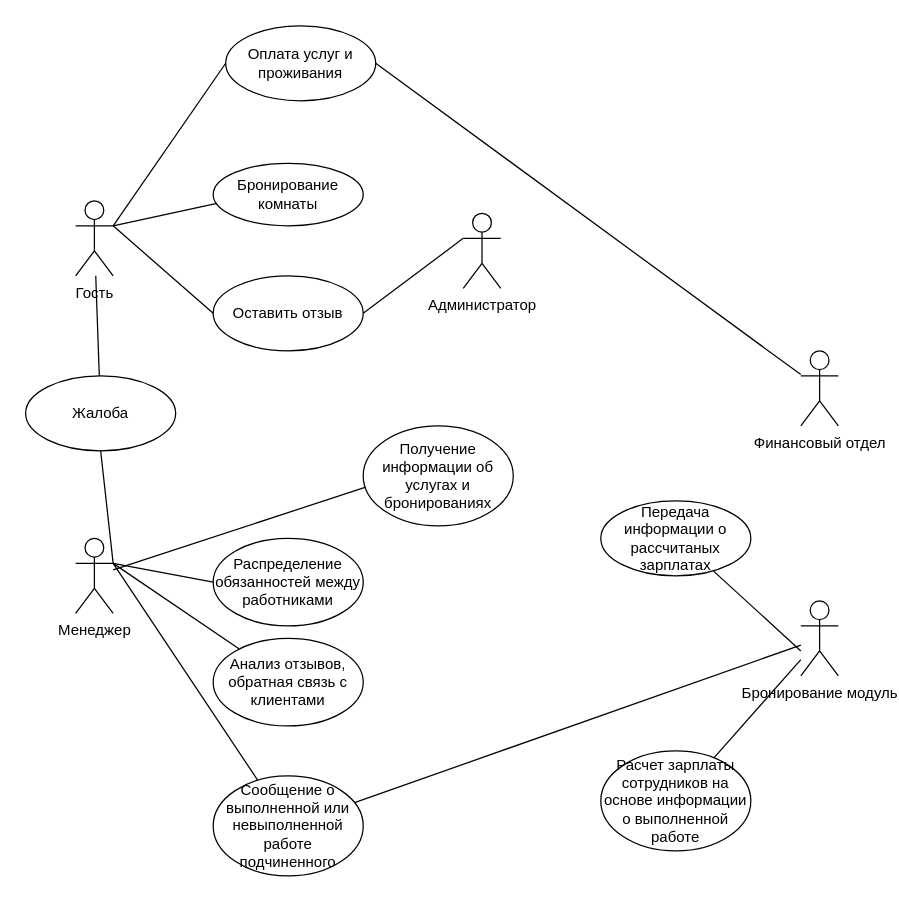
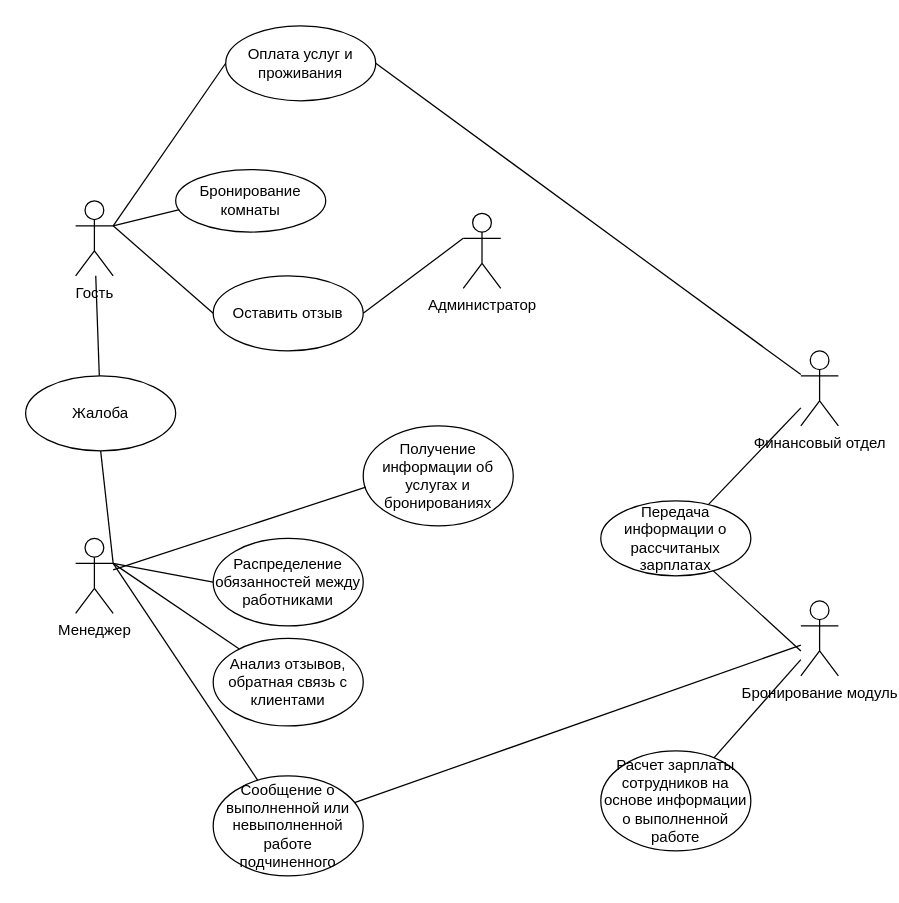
  <mxCell id="0" />
  <mxCell id="1" parent="0" />
  <mxCell id="2" value="Гость" style="shape=umlActor;verticalLabelPosition=bottom;verticalAlign=top;html=1;outlineConnect=0;" vertex="1" parent="1"><mxGeometry x="60" y="160" width="30" height="60" as="geometry" /></mxCell>
  <mxCell id="3" value="Администратор&lt;div&gt;&lt;br&gt;&lt;/div&gt;&lt;div&gt;&lt;br&gt;&lt;/div&gt;" style="shape=umlActor;verticalLabelPosition=bottom;verticalAlign=top;html=1;outlineConnect=0;" vertex="1" parent="1"><mxGeometry x="370" y="170" width="30" height="60" as="geometry" /></mxCell>
- <mxCell id="4" value="Бронирование комнаты" style="ellipse;whiteSpace=wrap;html=1;" vertex="1" parent="1"><mxGeometry x="170" y="130" width="120" height="50" as="geometry" /></mxCell>
+ <mxCell id="4" value="Бронирование комнаты" style="ellipse;whiteSpace=wrap;html=1;" vertex="1" parent="1"><mxGeometry x="140" y="135" width="120" height="50" as="geometry" /></mxCell>
  <mxCell id="5" value="Оплата услуг и проживания" style="ellipse;whiteSpace=wrap;html=1;" vertex="1" parent="1"><mxGeometry x="180" y="20" width="120" height="60" as="geometry" /></mxCell>
  <mxCell id="6" value="Оставить отзыв" style="ellipse;whiteSpace=wrap;html=1;" vertex="1" parent="1"><mxGeometry x="170" y="220" width="120" height="60" as="geometry" /></mxCell>
  <mxCell id="7" value="" style="endArrow=none;html=1;rounded=0;entryX=0.025;entryY=0.64;entryDx=0;entryDy=0;entryPerimeter=0;" edge="1" parent="1" target="4"><mxGeometry width="50" height="50" relative="1" as="geometry"><mxPoint x="90" y="180" as="sourcePoint" /><mxPoint x="450" y="390" as="targetPoint" /></mxGeometry></mxCell>
  <mxCell id="8" value="" style="endArrow=none;html=1;rounded=0;entryX=0;entryY=0.5;entryDx=0;entryDy=0;" edge="1" parent="1" target="5"><mxGeometry width="50" height="50" relative="1" as="geometry"><mxPoint x="90" y="180" as="sourcePoint" /><mxPoint x="450" y="390" as="targetPoint" /></mxGeometry></mxCell>
  <mxCell id="9" value="" style="endArrow=none;html=1;rounded=0;exitX=1;exitY=0.333;exitDx=0;exitDy=0;exitPerimeter=0;entryX=0;entryY=0.5;entryDx=0;entryDy=0;" edge="1" parent="1" source="2" target="6"><mxGeometry width="50" height="50" relative="1" as="geometry"><mxPoint x="400" y="440" as="sourcePoint" /><mxPoint x="450" y="390" as="targetPoint" /></mxGeometry></mxCell>
  <mxCell id="10" value="" style="endArrow=none;html=1;rounded=0;exitX=1;exitY=0.5;exitDx=0;exitDy=0;" edge="1" parent="1" source="5" target="28"><mxGeometry width="50" height="50" relative="1" as="geometry"><mxPoint x="400" y="440" as="sourcePoint" /><mxPoint x="440" y="80" as="targetPoint" /></mxGeometry></mxCell>
  <mxCell id="11" value="" style="endArrow=none;html=1;rounded=0;exitX=1;exitY=0.5;exitDx=0;exitDy=0;" edge="1" parent="1" source="6"><mxGeometry width="50" height="50" relative="1" as="geometry"><mxPoint x="400" y="440" as="sourcePoint" /><mxPoint x="370" y="190" as="targetPoint" /></mxGeometry></mxCell>
  <mxCell id="12" value="Менеджер" style="shape=umlActor;verticalLabelPosition=bottom;verticalAlign=top;html=1;outlineConnect=0;" vertex="1" parent="1"><mxGeometry x="60" y="430" width="30" height="60" as="geometry" /></mxCell>
  <mxCell id="13" value="Получение информации об услугах и бронированиях" style="ellipse;whiteSpace=wrap;html=1;" vertex="1" parent="1"><mxGeometry x="290" y="340" width="120" height="80" as="geometry" /></mxCell>
  <mxCell id="14" value="" style="endArrow=none;html=1;rounded=0;entryX=0.017;entryY=0.613;entryDx=0;entryDy=0;entryPerimeter=0;" edge="1" parent="1" source="12" target="13"><mxGeometry width="50" height="50" relative="1" as="geometry"><mxPoint x="400" y="440" as="sourcePoint" /><mxPoint x="450" y="390" as="targetPoint" /></mxGeometry></mxCell>
  <mxCell id="15" value="Распределение обязанностей между работниками" style="ellipse;whiteSpace=wrap;html=1;" vertex="1" parent="1"><mxGeometry x="170" y="430" width="120" height="70" as="geometry" /></mxCell>
  <mxCell id="16" value="" style="endArrow=none;html=1;rounded=0;exitX=1;exitY=0.333;exitDx=0;exitDy=0;exitPerimeter=0;entryX=0;entryY=0.5;entryDx=0;entryDy=0;" edge="1" parent="1" source="12" target="15"><mxGeometry width="50" height="50" relative="1" as="geometry"><mxPoint x="400" y="440" as="sourcePoint" /><mxPoint x="450" y="390" as="targetPoint" /></mxGeometry></mxCell>
  <mxCell id="17" value="" style="endArrow=none;html=1;rounded=0;exitX=1;exitY=0.333;exitDx=0;exitDy=0;exitPerimeter=0;" edge="1" parent="1" source="12" target="18"><mxGeometry width="50" height="50" relative="1" as="geometry"><mxPoint x="400" y="440" as="sourcePoint" /><mxPoint x="110" y="570" as="targetPoint" /></mxGeometry></mxCell>
  <mxCell id="18" value="Анализ отзывов, обратная связь с клиентами" style="ellipse;whiteSpace=wrap;html=1;" vertex="1" parent="1"><mxGeometry x="170" y="510" width="120" height="70" as="geometry" /></mxCell>
  <mxCell id="19" value="" style="endArrow=none;html=1;rounded=0;exitX=1;exitY=0.333;exitDx=0;exitDy=0;exitPerimeter=0;" edge="1" parent="1" source="12" target="20"><mxGeometry width="50" height="50" relative="1" as="geometry"><mxPoint x="400" y="440" as="sourcePoint" /><mxPoint x="180" y="650" as="targetPoint" /></mxGeometry></mxCell>
  <mxCell id="20" value="Сообщение о выполненной или невыполненной работе подчиненного" style="ellipse;whiteSpace=wrap;html=1;" vertex="1" parent="1"><mxGeometry x="170" y="620" width="120" height="80" as="geometry" /></mxCell>
  <mxCell id="21" value="Жалоба" style="ellipse;whiteSpace=wrap;html=1;" vertex="1" parent="1"><mxGeometry x="20" y="300" width="120" height="60" as="geometry" /></mxCell>
  <mxCell id="22" value="" style="endArrow=none;html=1;rounded=0;" edge="1" parent="1" source="2" target="21"><mxGeometry width="50" height="50" relative="1" as="geometry"><mxPoint x="400" y="440" as="sourcePoint" /><mxPoint x="450" y="390" as="targetPoint" /></mxGeometry></mxCell>
  <mxCell id="23" value="" style="endArrow=none;html=1;rounded=0;entryX=0.5;entryY=1;entryDx=0;entryDy=0;" edge="1" parent="1" target="21"><mxGeometry width="50" height="50" relative="1" as="geometry"><mxPoint x="90" y="450" as="sourcePoint" /><mxPoint x="450" y="390" as="targetPoint" /></mxGeometry></mxCell>
  <mxCell id="24" value="Бронирование модуль" style="shape=umlActor;verticalLabelPosition=bottom;verticalAlign=top;html=1;outlineConnect=0;" vertex="1" parent="1"><mxGeometry x="640" y="480" width="30" height="60" as="geometry" /></mxCell>
  <mxCell id="25" value="" style="endArrow=none;html=1;rounded=0;" edge="1" parent="1" source="20" target="24"><mxGeometry width="50" height="50" relative="1" as="geometry"><mxPoint x="400" y="440" as="sourcePoint" /><mxPoint x="450" y="390" as="targetPoint" /></mxGeometry></mxCell>
  <mxCell id="26" value="Расчет зарплаты сотрудников на основе информации о выполненной работе" style="ellipse;whiteSpace=wrap;html=1;" vertex="1" parent="1"><mxGeometry x="480" y="600" width="120" height="80" as="geometry" /></mxCell>
  <mxCell id="27" value="" style="endArrow=none;html=1;rounded=0;" edge="1" parent="1" source="26" target="24"><mxGeometry width="50" height="50" relative="1" as="geometry"><mxPoint x="400" y="440" as="sourcePoint" /><mxPoint x="450" y="390" as="targetPoint" /></mxGeometry></mxCell>
  <mxCell id="28" value="Финансовый отдел" style="shape=umlActor;verticalLabelPosition=bottom;verticalAlign=top;html=1;outlineConnect=0;" vertex="1" parent="1"><mxGeometry x="640" y="280" width="30" height="60" as="geometry" /></mxCell>
  <mxCell id="29" value="Передача информации о рассчитаных зарплатах" style="ellipse;whiteSpace=wrap;html=1;" vertex="1" parent="1"><mxGeometry x="480" y="400" width="120" height="60" as="geometry" /></mxCell>
  <mxCell id="30" value="" style="endArrow=none;html=1;rounded=0;entryX=0.75;entryY=0.933;entryDx=0;entryDy=0;entryPerimeter=0;" edge="1" parent="1" target="29"><mxGeometry width="50" height="50" relative="1" as="geometry"><mxPoint x="640" y="520" as="sourcePoint" /><mxPoint x="450" y="390" as="targetPoint" /></mxGeometry></mxCell>
+ <mxCell id="31" value="" style="endArrow=none;html=1;rounded=0;" edge="1" parent="1" source="29" target="28"><mxGeometry width="50" height="50" relative="1" as="geometry"><mxPoint x="400" y="440" as="sourcePoint" /><mxPoint x="450" y="390" as="targetPoint" /></mxGeometry></mxCell>
